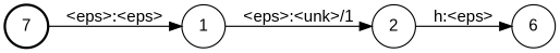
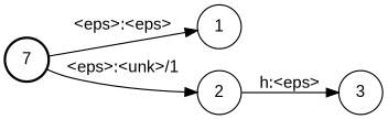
  digraph {
    fontname="Liberation Sans"
    nodesep=0.25
    rankdir=LR
    ranksep=0.4
    node [fontname="Liberation Sans" fontsize=14 shape=circle style=solid]
    edge [fontname="Liberation Sans" fontsize=14]
    n1 [label=7 style=bold]
    n2 [label=1]
    n3 [label=2]
-   n4 [label=6]
+   n4 [label=3]
    n1 -> n2 [label="<eps>:<eps>"]
-   n2 -> n3 [label="<eps>:<unk>/1"]
+   n1 -> n3 [label="<eps>:<unk>/1"]
    n3 -> n4 [label="h:<eps>"]
  }
